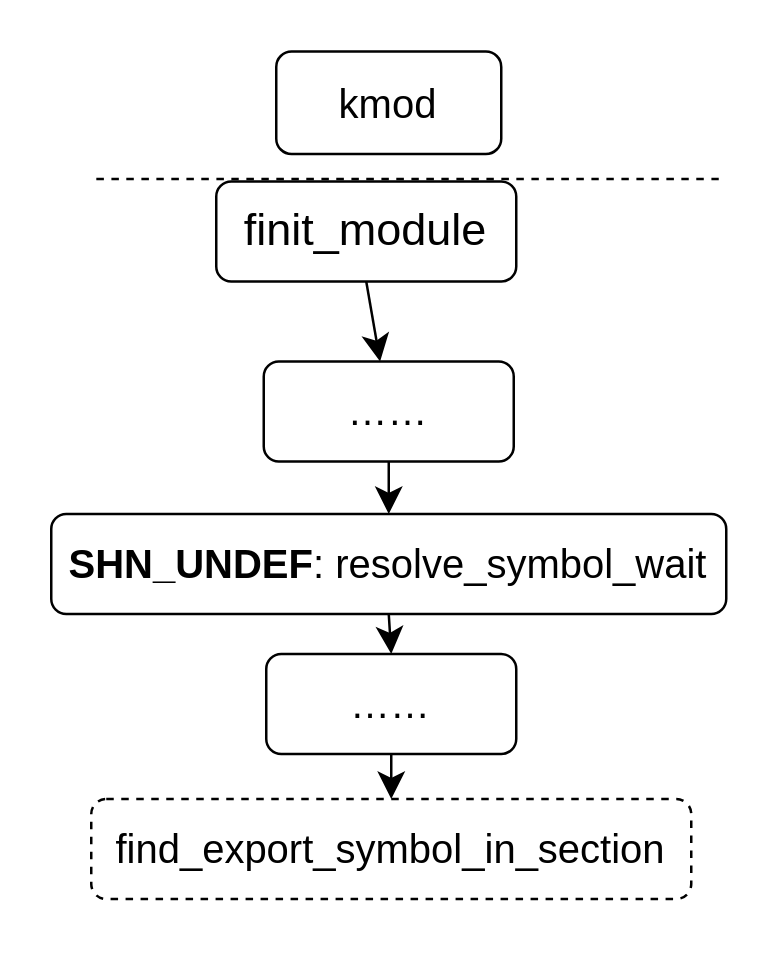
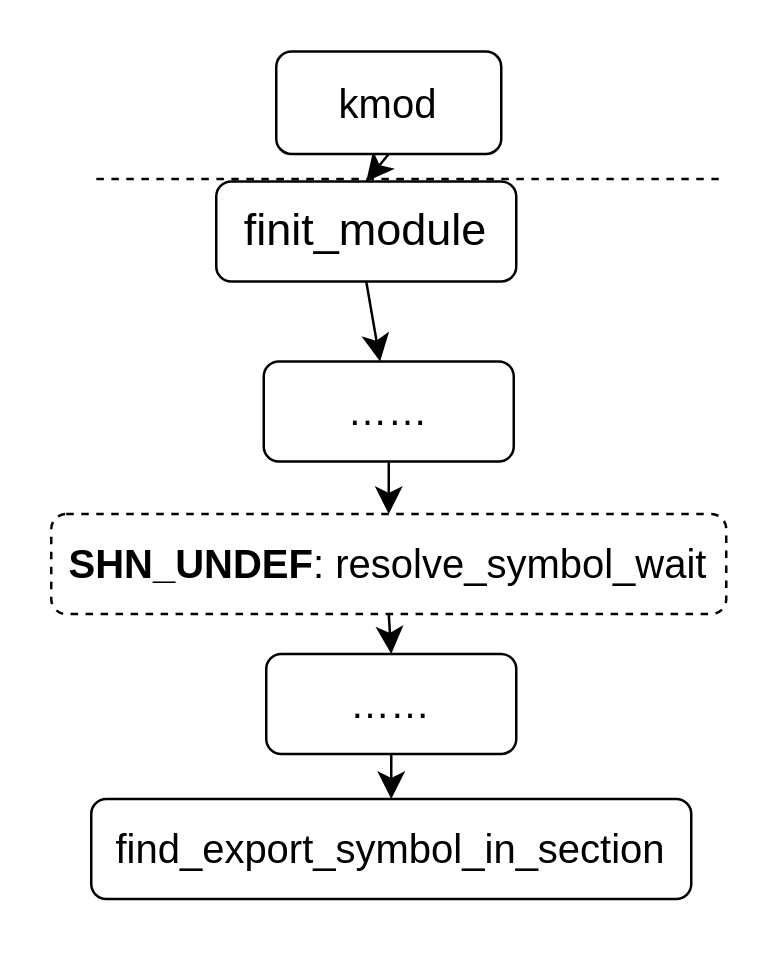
  <mxCell id="0" />
  <mxCell id="1" parent="0" />
  <mxCell id="2" value="" style="endArrow=none;dashed=1;html=1;rounded=0;fontSize=12;startSize=8;endSize=8;curved=1;strokeWidth=1;" edge="1" parent="1"><mxGeometry width="50" height="50" relative="1" as="geometry"><mxPoint x="287" y="71" as="sourcePoint" /><mxPoint x="36" y="71" as="targetPoint" /></mxGeometry></mxCell>
+ <mxCell id="3" style="edgeStyle=none;curved=1;rounded=0;orthogonalLoop=1;jettySize=auto;html=1;exitX=0.5;exitY=1;exitDx=0;exitDy=0;entryX=0.5;entryY=0;entryDx=0;entryDy=0;fontSize=12;startSize=8;endSize=8;strokeWidth=1;" edge="1" parent="1" source="4" target="6"><mxGeometry relative="1" as="geometry" /></mxCell>
  <mxCell id="4" value="&lt;font style=&quot;font-size: 16px;&quot;&gt;kmod&lt;/font&gt;" style="rounded=1;whiteSpace=wrap;html=1;strokeWidth=1;" vertex="1" parent="1"><mxGeometry x="110" y="20" width="90" height="41" as="geometry" /></mxCell>
  <mxCell id="5" style="edgeStyle=none;curved=1;rounded=0;orthogonalLoop=1;jettySize=auto;html=1;exitX=0.5;exitY=1;exitDx=0;exitDy=0;fontSize=12;startSize=8;endSize=8;strokeWidth=1;" edge="1" parent="1" source="6" target="8"><mxGeometry relative="1" as="geometry" /></mxCell>
  <mxCell id="6" value="&lt;font style=&quot;font-size: 18px;&quot;&gt;finit_module&lt;/font&gt;" style="rounded=1;whiteSpace=wrap;html=1;fontSize=16;strokeWidth=1;" vertex="1" parent="1"><mxGeometry x="86" y="72" width="120" height="40" as="geometry" /></mxCell>
  <mxCell id="7" style="edgeStyle=none;curved=1;rounded=0;orthogonalLoop=1;jettySize=auto;html=1;exitX=0.5;exitY=1;exitDx=0;exitDy=0;entryX=0.5;entryY=0;entryDx=0;entryDy=0;fontSize=12;startSize=8;endSize=8;strokeWidth=1;" edge="1" parent="1" source="8" target="10"><mxGeometry relative="1" as="geometry"><mxPoint x="156" y="202" as="targetPoint" /></mxGeometry></mxCell>
  <mxCell id="8" value="……" style="rounded=1;whiteSpace=wrap;html=1;fontSize=16;strokeWidth=1;" vertex="1" parent="1"><mxGeometry x="105" y="144" width="100" height="40" as="geometry" /></mxCell>
  <mxCell id="9" style="edgeStyle=none;curved=1;rounded=0;orthogonalLoop=1;jettySize=auto;html=1;exitX=0.5;exitY=1;exitDx=0;exitDy=0;entryX=0.5;entryY=0;entryDx=0;entryDy=0;fontSize=12;startSize=8;endSize=8;" edge="1" parent="1" source="10" target="13"><mxGeometry relative="1" as="geometry" /></mxCell>
- <mxCell id="10" value="&lt;b&gt;SHN_UNDEF&lt;/b&gt;: resolve_symbol_wait" style="rounded=1;whiteSpace=wrap;html=1;fontSize=16;" vertex="1" parent="1"><mxGeometry x="20" y="205" width="270" height="40" as="geometry" /></mxCell>
- <mxCell id="11" value="find_export_symbol_in_section" style="rounded=1;whiteSpace=wrap;html=1;fontSize=16;dashed=1;" vertex="1" parent="1"><mxGeometry x="36" y="319" width="240" height="40" as="geometry" /></mxCell>
+ <mxCell id="10" value="&lt;b&gt;SHN_UNDEF&lt;/b&gt;: resolve_symbol_wait" style="rounded=1;whiteSpace=wrap;html=1;fontSize=16;dashed=1;" vertex="1" parent="1"><mxGeometry x="20" y="205" width="270" height="40" as="geometry" /></mxCell>
+ <mxCell id="11" value="find_export_symbol_in_section" style="rounded=1;whiteSpace=wrap;html=1;fontSize=16;" vertex="1" parent="1"><mxGeometry x="36" y="319" width="240" height="40" as="geometry" /></mxCell>
  <mxCell id="12" style="edgeStyle=none;curved=1;rounded=0;orthogonalLoop=1;jettySize=auto;html=1;exitX=0.5;exitY=1;exitDx=0;exitDy=0;entryX=0.5;entryY=0;entryDx=0;entryDy=0;fontSize=12;startSize=8;endSize=8;" edge="1" parent="1" source="13" target="11"><mxGeometry relative="1" as="geometry" /></mxCell>
  <mxCell id="13" value="……" style="rounded=1;whiteSpace=wrap;html=1;fontSize=16;strokeWidth=1;" vertex="1" parent="1"><mxGeometry x="106" y="261" width="100" height="40" as="geometry" /></mxCell>
